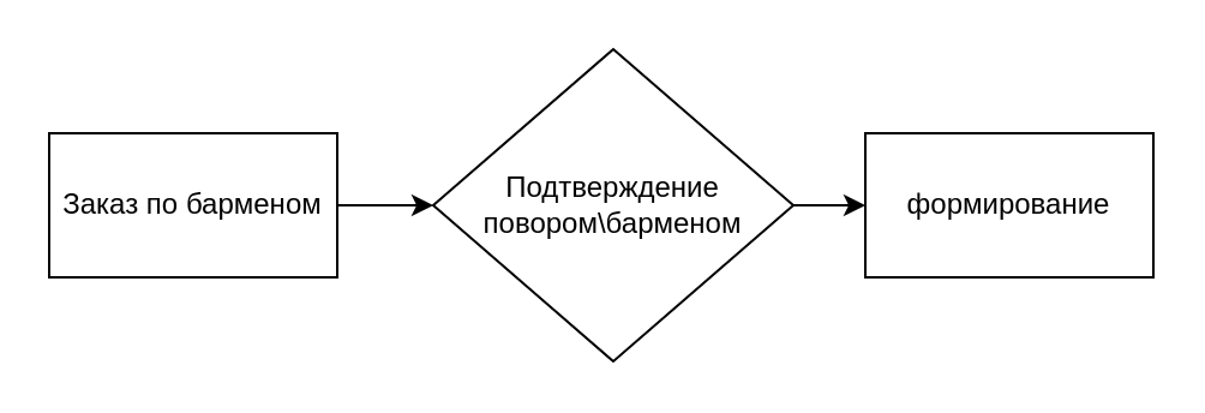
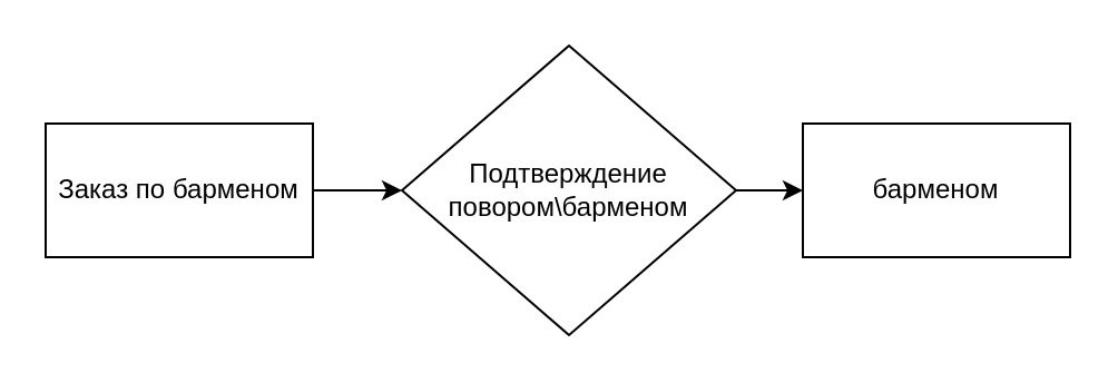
  <mxCell id="0" />
  <mxCell id="1" parent="0" />
  <mxCell id="2" value="" style="edgeStyle=orthogonalEdgeStyle;rounded=0;orthogonalLoop=1;jettySize=auto;html=1;" edge="1" parent="1" source="3" target="5"><mxGeometry relative="1" as="geometry" /></mxCell>
  <mxCell id="3" value="Заказ по барменом" style="rounded=0;whiteSpace=wrap;html=1;" vertex="1" parent="1"><mxGeometry x="20" y="55" width="120" height="60" as="geometry" /></mxCell>
  <mxCell id="4" value="" style="edgeStyle=orthogonalEdgeStyle;rounded=0;orthogonalLoop=1;jettySize=auto;html=1;" edge="1" parent="1" source="5" target="6"><mxGeometry relative="1" as="geometry" /></mxCell>
  <mxCell id="5" value="Подтверждение&lt;br&gt;повором\барменом" style="rhombus;whiteSpace=wrap;html=1;rounded=0;" vertex="1" parent="1"><mxGeometry x="180" y="20" width="150" height="130" as="geometry" /></mxCell>
- <mxCell id="6" value="формирование" style="whiteSpace=wrap;html=1;rounded=0;" vertex="1" parent="1"><mxGeometry x="360" y="55" width="120" height="60" as="geometry" /></mxCell>
+ <mxCell id="6" value="барменом" style="whiteSpace=wrap;html=1;rounded=0;" vertex="1" parent="1"><mxGeometry x="360" y="55" width="120" height="60" as="geometry" /></mxCell>
